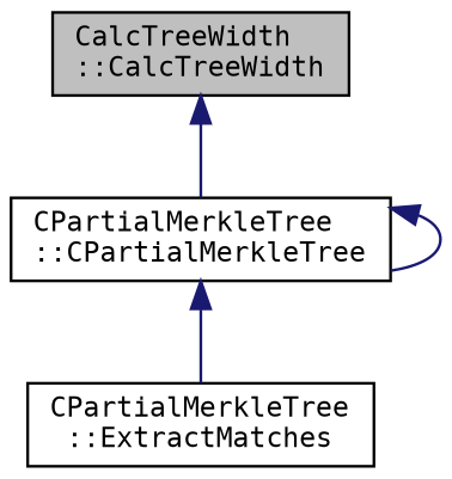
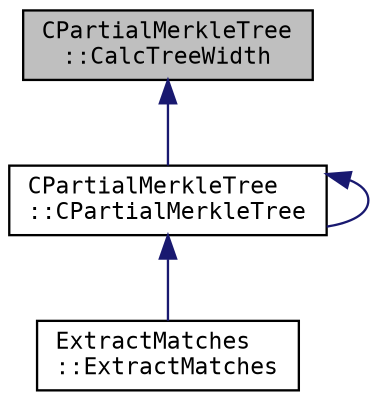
  digraph {
    fontname="DejaVu Sans Mono"
    rankdir=TB
    node [color=black fillcolor=white fontname="DejaVu Sans Mono" fontsize=10 shape=record style=filled]
    edge [color=midnightblue dir=back fontname="DejaVu Sans Mono" fontsize=10 labelfontname=Helvetica labelfontsize=10 style=solid]
-   n1 [fillcolor=grey75 fontcolor=black height=0.2 label="CalcTreeWidth\l::CalcTreeWidth" width=0.4]
+   n1 [fillcolor=grey75 fontcolor=black height=0.2 label="CPartialMerkleTree\l::CalcTreeWidth" width=0.4]
    n2 [height=0.2 label="CPartialMerkleTree\l::CPartialMerkleTree" width=0.4]
-   n3 [height=0.2 label="CPartialMerkleTree\l::ExtractMatches" width=0.4]
+   n3 [height=0.2 label="ExtractMatches\l::ExtractMatches" width=0.4]
    n1 -> n2
    n2 -> n2
    n2 -> n3
  }
